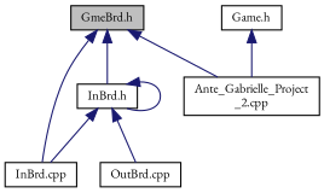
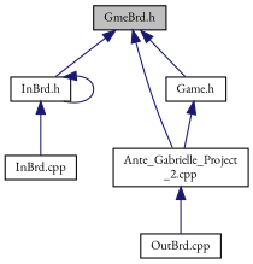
  digraph {
    fontname="EB Garamond"
    node [color=black fillcolor=white fontname="EB Garamond" fontsize=10 shape=record style=filled]
    edge [color=midnightblue dir=back fontname="EB Garamond" fontsize=10 labelfontname=Helvetica labelfontsize=10 style=solid]
    n1 [fillcolor=grey75 fontcolor=black height=0.2 label="GmeBrd.h" width=0.4]
    n2 [height=0.2 label="InBrd.h" width=0.4]
    n3 [height=0.2 label="InBrd.cpp" width=0.4]
    n4 [height=0.2 label="Ante_Gabrielle_Project\l_2.cpp" width=0.4]
    n5 [height=0.2 label="OutBrd.cpp" width=0.4]
    n6 [height=0.2 label="Game.h" width=0.4]
    n1 -> n2
-   n1 -> n3
+   n1 -> n6
    n1 -> n4
    n2 -> n2
    n2 -> n3
-   n2 -> n5
+   n4 -> n5
    n6 -> n4
  }
